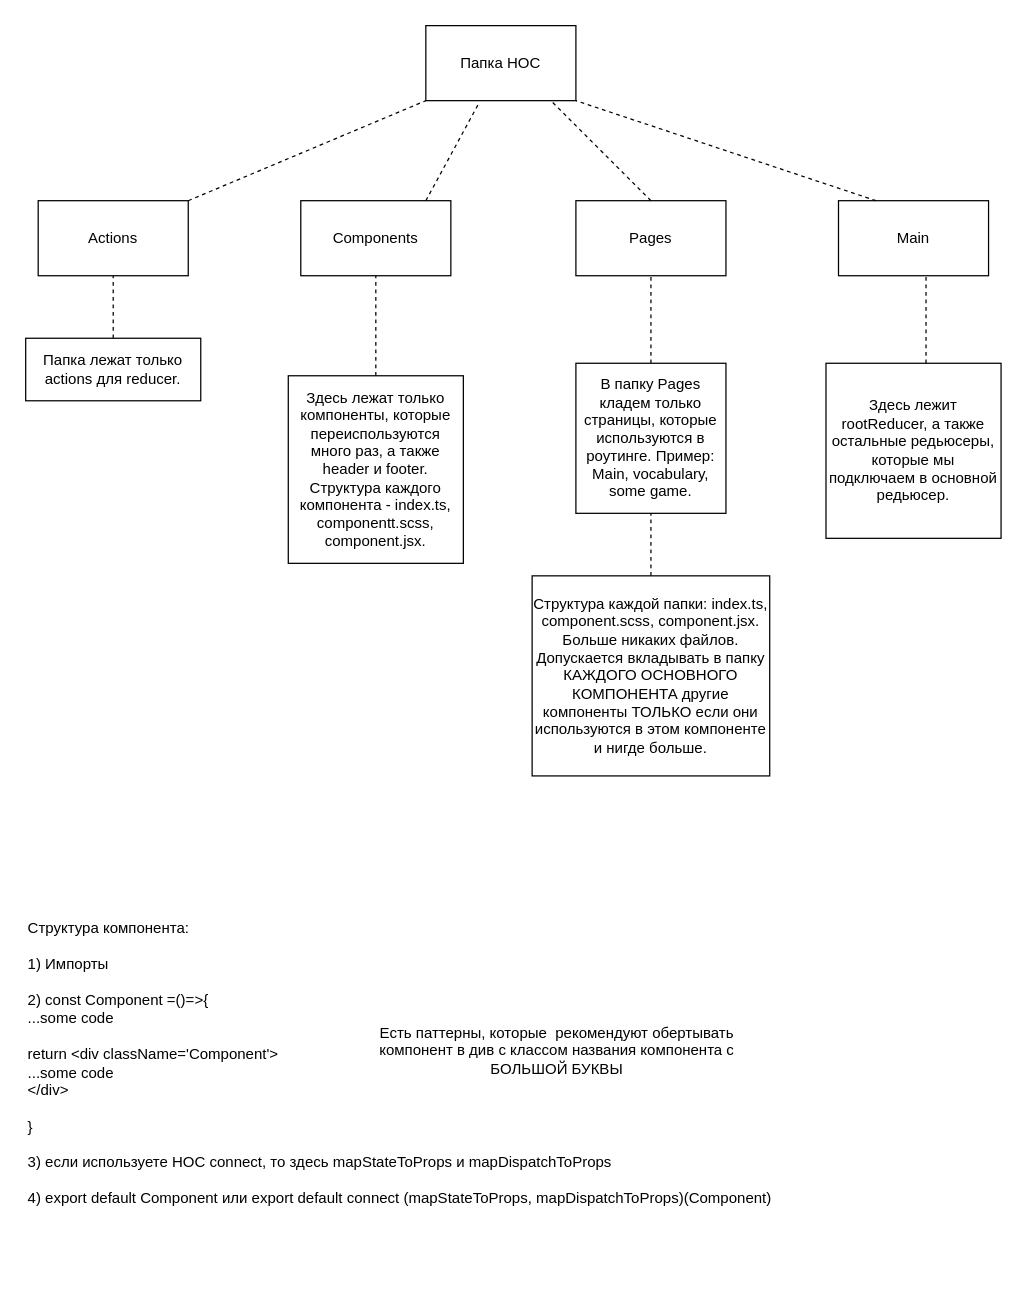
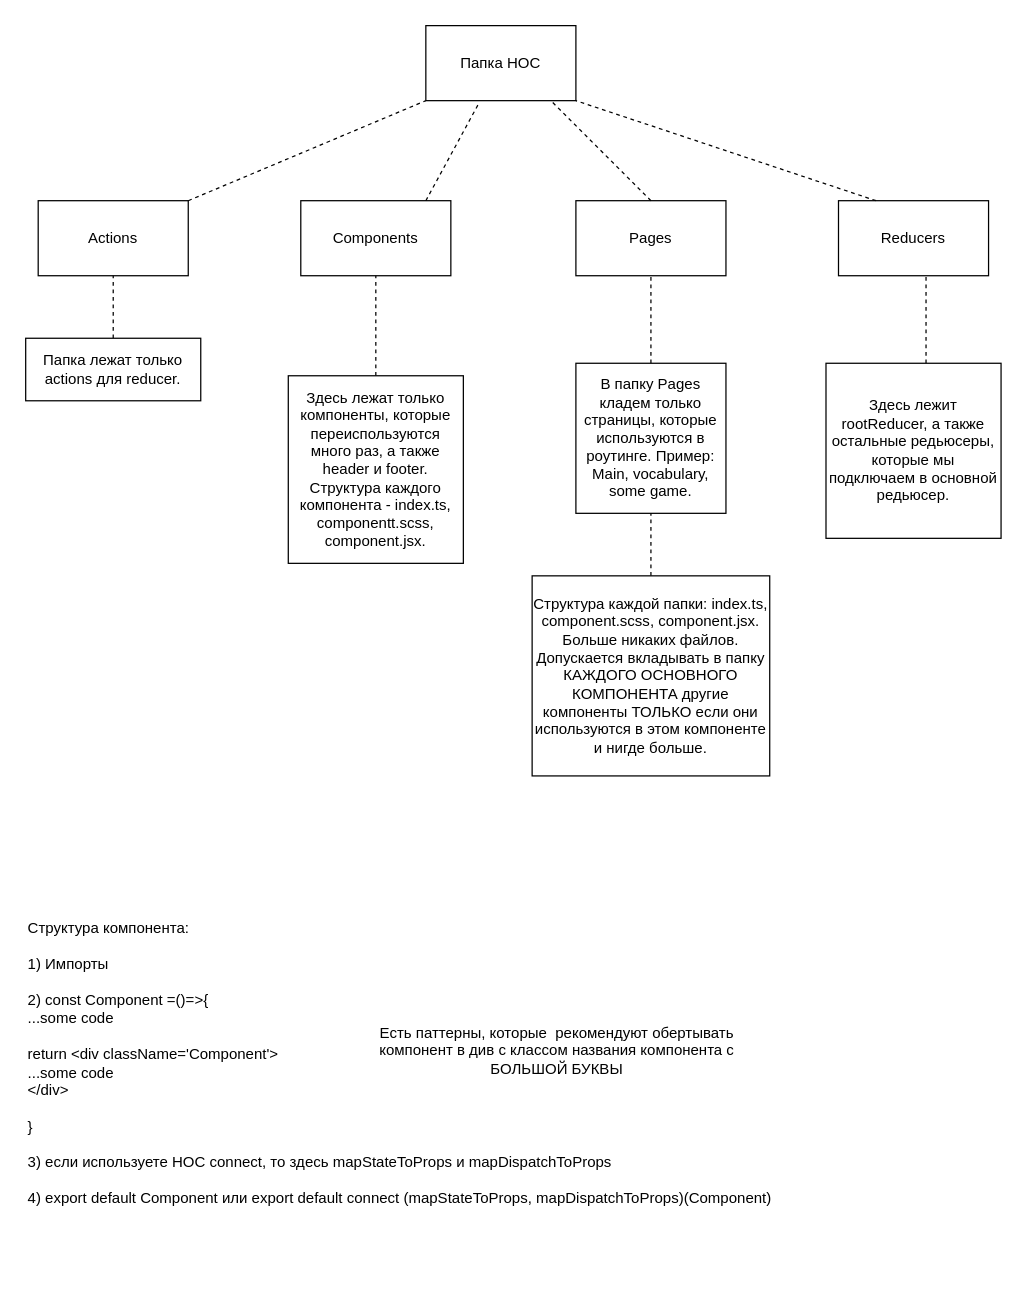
  <mxCell id="0" />
  <mxCell id="1" parent="0" />
  <mxCell id="2" value="Actions" style="rounded=0;whiteSpace=wrap;html=1;" vertex="1" parent="1"><mxGeometry x="30" y="160" width="120" height="60" as="geometry" /></mxCell>
  <mxCell id="3" value="Папка HOC" style="rounded=0;whiteSpace=wrap;html=1;" vertex="1" parent="1"><mxGeometry x="340" y="20" width="120" height="60" as="geometry" /></mxCell>
  <mxCell id="4" value="" style="endArrow=none;dashed=1;html=1;entryX=0;entryY=1;entryDx=0;entryDy=0;" edge="1" parent="1" target="3"><mxGeometry width="50" height="50" relative="1" as="geometry"><mxPoint x="150" y="160" as="sourcePoint" /><mxPoint x="200" y="110" as="targetPoint" /></mxGeometry></mxCell>
  <mxCell id="5" value="Components" style="rounded=0;whiteSpace=wrap;html=1;" vertex="1" parent="1"><mxGeometry x="240" y="160" width="120" height="60" as="geometry" /></mxCell>
  <mxCell id="6" value="Pages" style="rounded=0;whiteSpace=wrap;html=1;" vertex="1" parent="1"><mxGeometry x="460" y="160" width="120" height="60" as="geometry" /></mxCell>
- <mxCell id="7" value="Main" style="rounded=0;whiteSpace=wrap;html=1;" vertex="1" parent="1"><mxGeometry x="670" y="160" width="120" height="60" as="geometry" /></mxCell>
+ <mxCell id="7" value="Reducers" style="rounded=0;whiteSpace=wrap;html=1;" vertex="1" parent="1"><mxGeometry x="670" y="160" width="120" height="60" as="geometry" /></mxCell>
  <mxCell id="8" value="" style="endArrow=none;dashed=1;html=1;entryX=0.358;entryY=1.017;entryDx=0;entryDy=0;entryPerimeter=0;" edge="1" parent="1" target="3"><mxGeometry width="50" height="50" relative="1" as="geometry"><mxPoint x="340" y="160" as="sourcePoint" /><mxPoint x="390" y="110" as="targetPoint" /></mxGeometry></mxCell>
  <mxCell id="9" value="" style="endArrow=none;dashed=1;html=1;exitX=0.5;exitY=0;exitDx=0;exitDy=0;" edge="1" parent="1" source="6"><mxGeometry width="50" height="50" relative="1" as="geometry"><mxPoint x="390" y="130" as="sourcePoint" /><mxPoint x="440" y="80" as="targetPoint" /></mxGeometry></mxCell>
  <mxCell id="10" value="" style="endArrow=none;dashed=1;html=1;exitX=0.25;exitY=0;exitDx=0;exitDy=0;" edge="1" parent="1" source="7"><mxGeometry width="50" height="50" relative="1" as="geometry"><mxPoint x="610" y="160" as="sourcePoint" /><mxPoint x="460" y="80" as="targetPoint" /></mxGeometry></mxCell>
  <mxCell id="11" value="" style="endArrow=none;dashed=1;html=1;" edge="1" parent="1"><mxGeometry width="50" height="50" relative="1" as="geometry"><mxPoint x="520" y="290" as="sourcePoint" /><mxPoint x="520" y="220" as="targetPoint" /></mxGeometry></mxCell>
  <mxCell id="12" value="В папку Pages кладем только страницы, которые используются&amp;nbsp;в роутинге. Пример: Main,&amp;nbsp;vocabulary, some game." style="rounded=0;whiteSpace=wrap;html=1;" vertex="1" parent="1"><mxGeometry x="460" y="290" width="120" height="120" as="geometry" /></mxCell>
  <mxCell id="13" value="" style="endArrow=none;dashed=1;html=1;" edge="1" parent="1"><mxGeometry width="50" height="50" relative="1" as="geometry"><mxPoint x="520" y="460" as="sourcePoint" /><mxPoint x="520" y="410" as="targetPoint" /></mxGeometry></mxCell>
  <mxCell id="14" value="Структура каждой папки: index.ts, component.scss, component.jsx. Больше никаких файлов. Допускается вкладывать в папку КАЖДОГО ОСНОВНОГО КОМПОНЕНТА другие компоненты ТОЛЬКО если они используются в этом компоненте и нигде больше." style="rounded=0;whiteSpace=wrap;html=1;" vertex="1" parent="1"><mxGeometry x="425" y="460" width="190" height="160" as="geometry" /></mxCell>
  <mxCell id="15" style="edgeStyle=orthogonalEdgeStyle;rounded=0;orthogonalLoop=1;jettySize=auto;html=1;exitX=0.5;exitY=1;exitDx=0;exitDy=0;" edge="1" parent="1" source="14" target="14"><mxGeometry relative="1" as="geometry" /></mxCell>
  <mxCell id="16" value="" style="endArrow=none;dashed=1;html=1;entryX=0.5;entryY=1;entryDx=0;entryDy=0;" edge="1" parent="1" target="5"><mxGeometry width="50" height="50" relative="1" as="geometry"><mxPoint x="300" y="300" as="sourcePoint" /><mxPoint x="440" y="280" as="targetPoint" /></mxGeometry></mxCell>
  <mxCell id="17" value="Здесь лежат только компоненты, которые переиспользуются много раз, а также header и footer. Структура каждого компонента - index.ts, componentt.scss, component.jsx." style="rounded=0;whiteSpace=wrap;html=1;" vertex="1" parent="1"><mxGeometry x="230" y="300" width="140" height="150" as="geometry" /></mxCell>
  <mxCell id="18" value="" style="endArrow=none;dashed=1;html=1;" edge="1" parent="1"><mxGeometry width="50" height="50" relative="1" as="geometry"><mxPoint x="90" y="270" as="sourcePoint" /><mxPoint x="90" y="220" as="targetPoint" /></mxGeometry></mxCell>
  <mxCell id="19" value="Папка лежат только actions для reducer." style="rounded=0;whiteSpace=wrap;html=1;" vertex="1" parent="1"><mxGeometry x="20" y="270" width="140" height="50" as="geometry" /></mxCell>
  <mxCell id="20" value="" style="endArrow=none;dashed=1;html=1;" edge="1" parent="1"><mxGeometry width="50" height="50" relative="1" as="geometry"><mxPoint x="740" y="290" as="sourcePoint" /><mxPoint x="740" y="220" as="targetPoint" /></mxGeometry></mxCell>
  <mxCell id="21" value="Здесь лежит rootReducer, а также остальные редьюсеры, которые мы подключаем в основной редьюсер." style="rounded=0;whiteSpace=wrap;html=1;" vertex="1" parent="1"><mxGeometry x="660" y="290" width="140" height="140" as="geometry" /></mxCell>
  <mxCell id="22" value="Структура компонента:&lt;br&gt;&lt;br&gt;1) Импорты&lt;br&gt;&lt;br&gt;2) const Component =()=&amp;gt;{&lt;br&gt;...some code&lt;br&gt;&lt;br&gt;return &amp;lt;div className='Component'&amp;gt;&lt;br&gt;...some code&lt;br&gt;&amp;lt;/div&amp;gt;&lt;br&gt;&lt;br&gt;}&lt;br&gt;&lt;br&gt;3) если используете HOC connect, то здесь mapStateToProps и mapDispatchToProps&lt;br&gt;&lt;br&gt;4) export default Component или export default connect (mapStateToProps, mapDispatchToProps)(Component)" style="text;html=1;strokeColor=none;fillColor=none;align=left;verticalAlign=middle;whiteSpace=wrap;rounded=0;" vertex="1" parent="1"><mxGeometry x="20" y="680" width="780" height="340" as="geometry" /></mxCell>
  <mxCell id="23" value="Есть паттерны, которые &amp;nbsp;рекомендуют обертывать компонент в див с классом названия компонента с БОЛЬШОЙ БУКВЫ" style="text;html=1;strokeColor=none;fillColor=none;align=center;verticalAlign=middle;whiteSpace=wrap;rounded=0;" vertex="1" parent="1"><mxGeometry x="280" y="800" width="330" height="80" as="geometry" /></mxCell>
